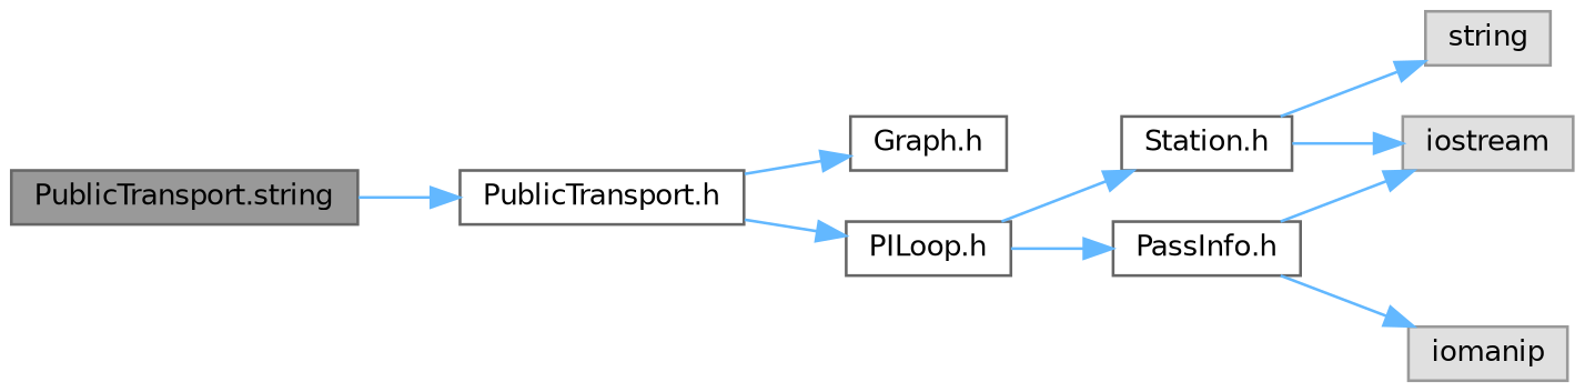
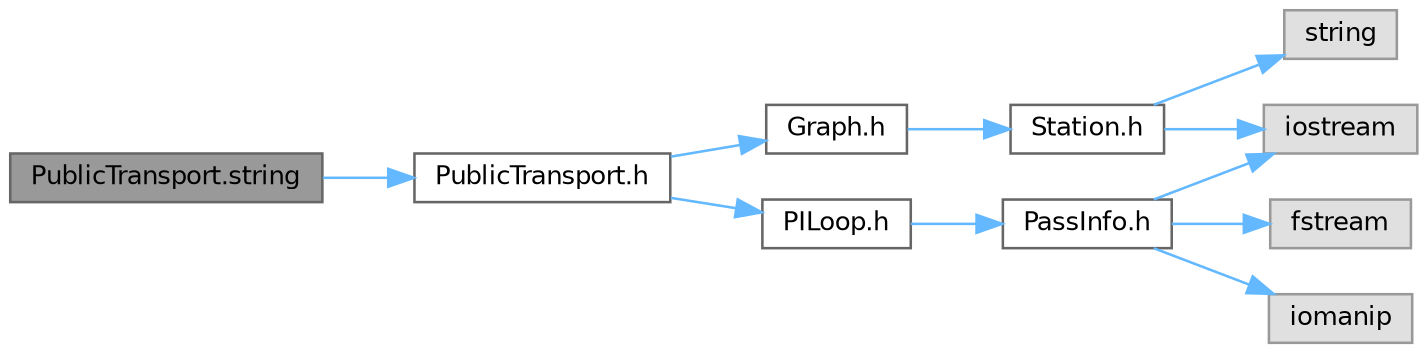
  digraph {
    rankdir=LR
    node [color=grey40 fillcolor=white fontname=Helvetica fontsize=10 shape=box style=filled]
    edge [color=steelblue1 fontname=Helvetica fontsize=10 labelfontname=Helvetica labelfontsize=10 style=solid]
    n1 [color=gray40 fillcolor=grey60 fontcolor=black height=0.2 label="PublicTransport.string" width=0.4]
    n2 [height=0.2 label="PublicTransport.h" width=0.4]
    n3 [height=0.2 label="Graph.h" width=0.4]
    n4 [height=0.2 label="PILoop.h" width=0.4]
    n5 [height=0.2 label="Station.h" width=0.4]
    n6 [height=0.2 label="PassInfo.h" width=0.4]
    n7 [color=grey60 fillcolor="#E0E0E0" height=0.2 label=string width=0.4]
    n8 [color=grey60 fillcolor="#E0E0E0" height=0.2 label=iostream width=0.4]
+   n9 [color=grey60 fillcolor="#E0E0E0" height=0.2 label=fstream width=0.4]
    n10 [color=grey60 fillcolor="#E0E0E0" height=0.2 label=iomanip width=0.4]
    n1 -> n2
    n2 -> n3
    n2 -> n4
-   n4 -> n5
+   n3 -> n5
    n4 -> n6
    n5 -> n7
    n5 -> n8
    n6 -> n8
+   n6 -> n9
    n6 -> n10
  }
